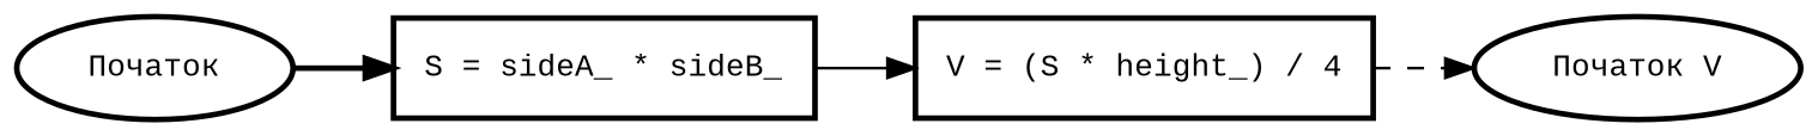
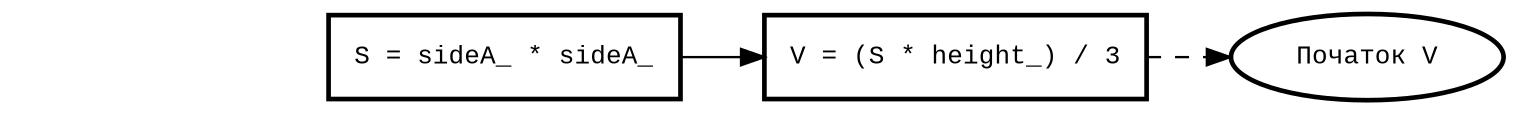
  digraph {
    fontname="Liberation Mono"
    rankdir=LR
    node [fontname="Liberation Mono" fontsize=11 margin="0.15,0.1" shape=oval style="solid,bold"]
    edge [fontname="Liberation Mono"]
-   n1 [label="Початок"]
-   n2 [label="S = sideA_ * sideB_" shape=box]
-   n3 [label="V = (S * height_) / 4" shape=box]
+   n2 [label="S = sideA_ * sideA_" shape=box]
+   n3 [label="V = (S * height_) / 3" shape=box]
    n4 [label="Початок V"]
-   n1 -> n2 [style=bold]
    n2 -> n3 [style=solid]
    n3 -> n4 [style=dashed]
  }
